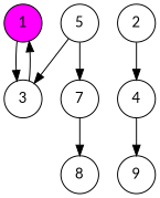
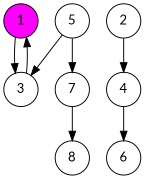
  digraph {
    fontname=Lato
    node [fontname=Lato shape=circle]
    edge [fontname=Lato]
    1 [fillcolor=magenta style=filled]
    3
    2
    4
-   6 [label=9]
+   6
    5
    7
    8
    1 -> 3
    3 -> 1
    2 -> 4
    4 -> 6
    5 -> 3
    5 -> 7
    7 -> 8
  }
